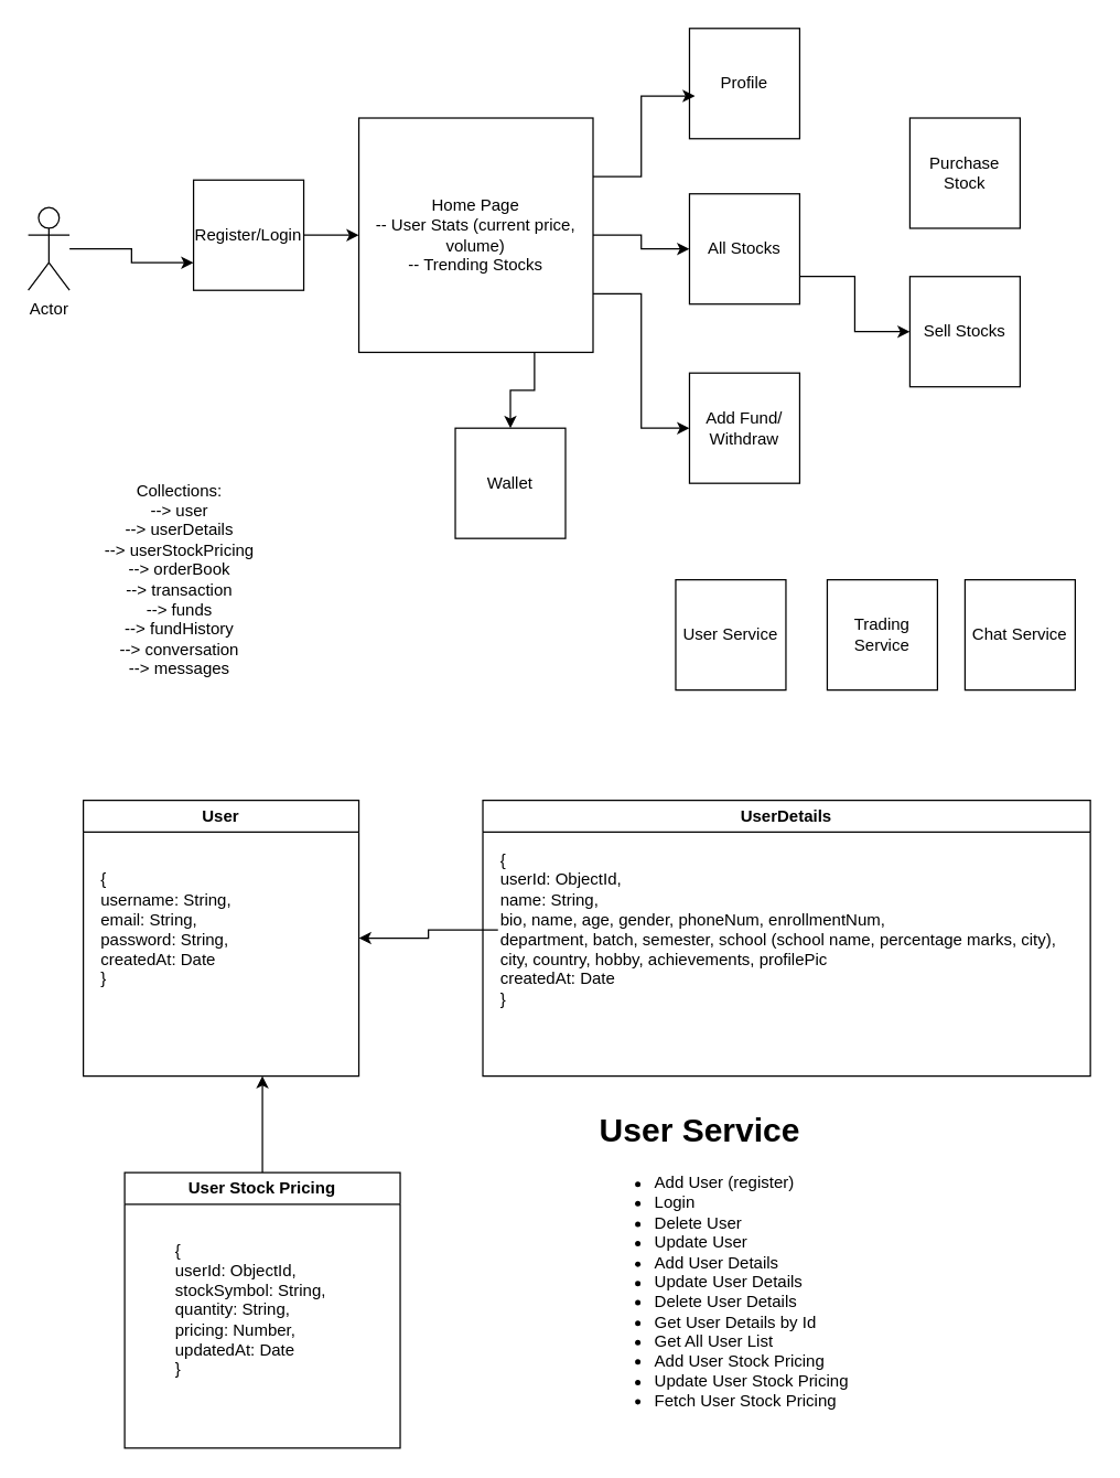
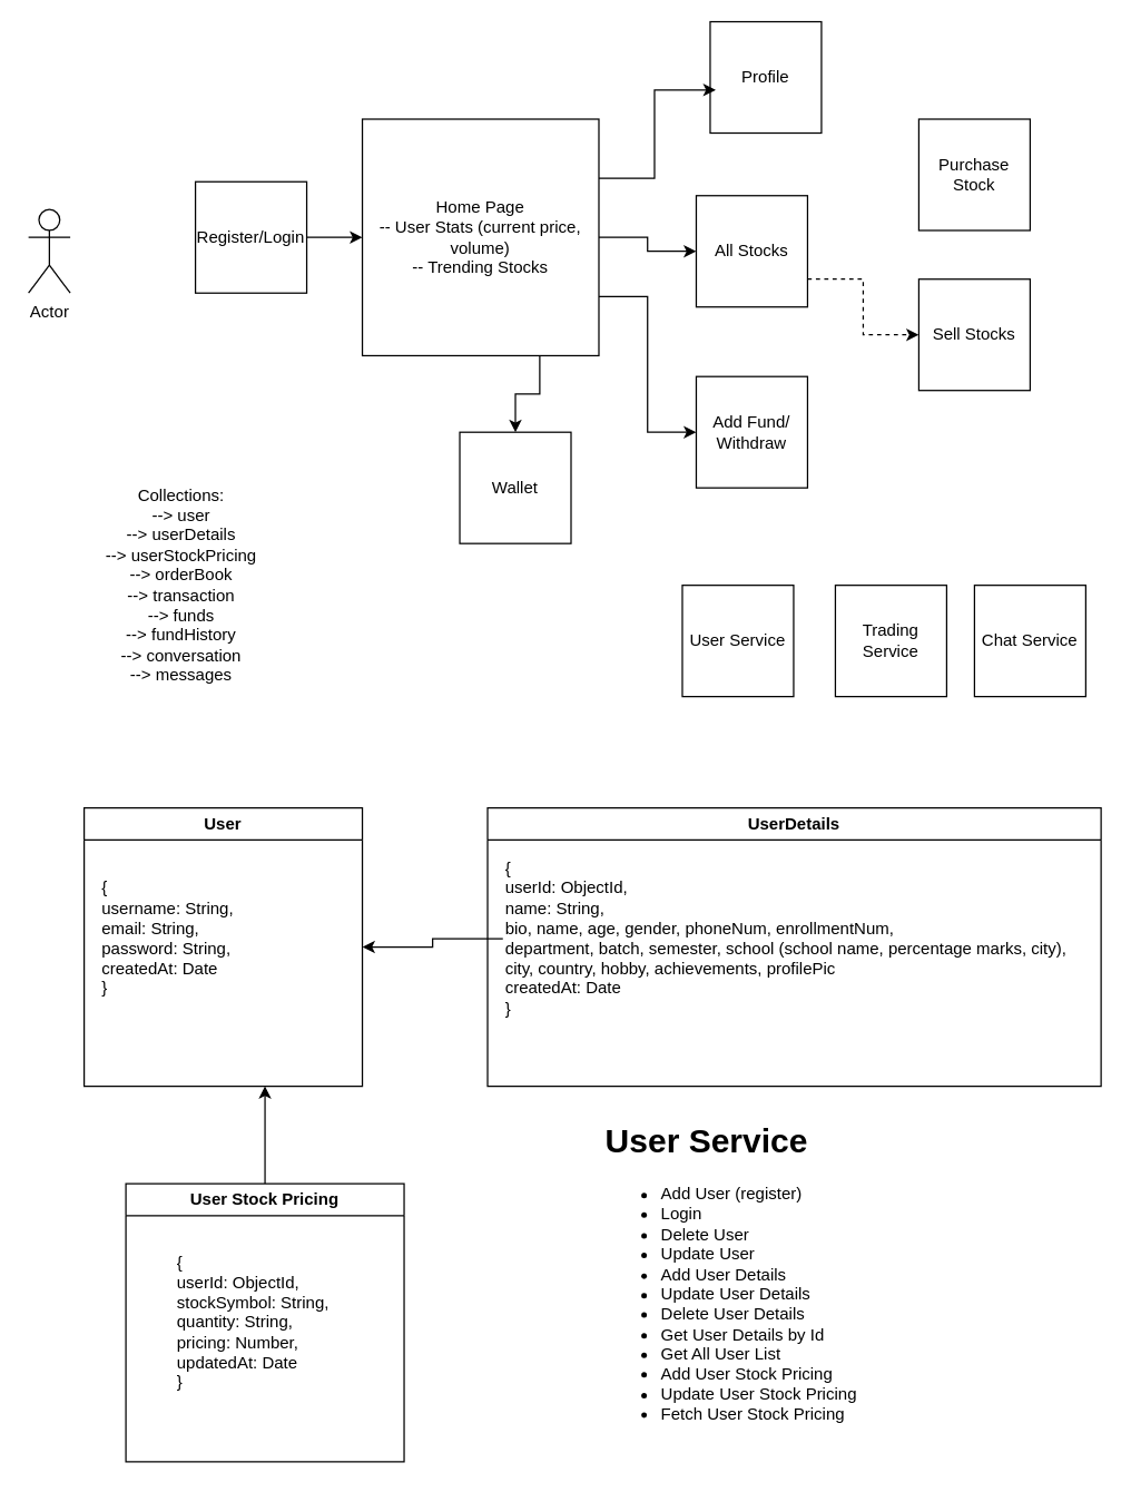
  <mxCell id="0" />
  <mxCell id="1" parent="0" />
  <mxCell id="2" value="Chat Service" style="whiteSpace=wrap;html=1;aspect=fixed;" vertex="1" parent="1"><mxGeometry x="700" y="420" width="80" height="80" as="geometry" /></mxCell>
  <mxCell id="3" value="User Service" style="whiteSpace=wrap;html=1;aspect=fixed;" vertex="1" parent="1"><mxGeometry x="490" y="420" width="80" height="80" as="geometry" /></mxCell>
  <mxCell id="4" value="Trading Service" style="whiteSpace=wrap;html=1;aspect=fixed;" vertex="1" parent="1"><mxGeometry x="600" y="420" width="80" height="80" as="geometry" /></mxCell>
- <mxCell id="5" style="edgeStyle=orthogonalEdgeStyle;rounded=0;orthogonalLoop=1;jettySize=auto;html=1;entryX=0;entryY=0.75;entryDx=0;entryDy=0;" edge="1" parent="1" source="6" target="8"><mxGeometry relative="1" as="geometry" /></mxCell>
  <mxCell id="6" value="Actor" style="shape=umlActor;verticalLabelPosition=bottom;verticalAlign=top;html=1;outlineConnect=0;" vertex="1" parent="1"><mxGeometry x="20" y="150" width="30" height="60" as="geometry" /></mxCell>
  <mxCell id="7" style="edgeStyle=orthogonalEdgeStyle;rounded=0;orthogonalLoop=1;jettySize=auto;html=1;entryX=0;entryY=0.5;entryDx=0;entryDy=0;" edge="1" parent="1" source="8" target="12"><mxGeometry relative="1" as="geometry" /></mxCell>
  <mxCell id="8" value="Register/Login" style="whiteSpace=wrap;html=1;aspect=fixed;" vertex="1" parent="1"><mxGeometry x="140" y="130" width="80" height="80" as="geometry" /></mxCell>
  <mxCell id="9" style="edgeStyle=orthogonalEdgeStyle;rounded=0;orthogonalLoop=1;jettySize=auto;html=1;entryX=0;entryY=0.5;entryDx=0;entryDy=0;" edge="1" parent="1" source="12" target="15"><mxGeometry relative="1" as="geometry" /></mxCell>
  <mxCell id="10" style="edgeStyle=orthogonalEdgeStyle;rounded=0;orthogonalLoop=1;jettySize=auto;html=1;exitX=1;exitY=0.75;exitDx=0;exitDy=0;entryX=0;entryY=0.5;entryDx=0;entryDy=0;" edge="1" parent="1" source="12" target="16"><mxGeometry relative="1" as="geometry" /></mxCell>
  <mxCell id="11" style="edgeStyle=orthogonalEdgeStyle;rounded=0;orthogonalLoop=1;jettySize=auto;html=1;exitX=0.75;exitY=1;exitDx=0;exitDy=0;" edge="1" parent="1" source="12" target="18"><mxGeometry relative="1" as="geometry" /></mxCell>
  <mxCell id="12" value="Home Page&lt;br&gt;-- User Stats (current price, volume)&lt;br&gt;-- Trending Stocks" style="whiteSpace=wrap;html=1;aspect=fixed;" vertex="1" parent="1"><mxGeometry x="260" y="85" width="170" height="170" as="geometry" /></mxCell>
- <mxCell id="13" value="Profile" style="whiteSpace=wrap;html=1;aspect=fixed;" vertex="1" parent="1"><mxGeometry x="500" y="20" width="80" height="80" as="geometry" /></mxCell>
- <mxCell id="14" style="edgeStyle=orthogonalEdgeStyle;rounded=0;orthogonalLoop=1;jettySize=auto;html=1;exitX=1;exitY=0.75;exitDx=0;exitDy=0;entryX=0;entryY=0.5;entryDx=0;entryDy=0;" edge="1" parent="1" source="15" target="19"><mxGeometry relative="1" as="geometry" /></mxCell>
+ <mxCell id="13" value="Profile" style="whiteSpace=wrap;html=1;aspect=fixed;" vertex="1" parent="1"><mxGeometry x="510" y="15" width="80" height="80" as="geometry" /></mxCell>
+ <mxCell id="14" style="edgeStyle=orthogonalEdgeStyle;rounded=0;orthogonalLoop=1;jettySize=auto;html=1;exitX=1;exitY=0.75;exitDx=0;exitDy=0;entryX=0;entryY=0.5;entryDx=0;entryDy=0;dashed=1;" edge="1" parent="1" source="15" target="19"><mxGeometry relative="1" as="geometry" /></mxCell>
  <mxCell id="15" value="All Stocks" style="whiteSpace=wrap;html=1;aspect=fixed;" vertex="1" parent="1"><mxGeometry x="500" y="140" width="80" height="80" as="geometry" /></mxCell>
  <mxCell id="16" value="Add Fund/&lt;br&gt;Withdraw" style="whiteSpace=wrap;html=1;aspect=fixed;" vertex="1" parent="1"><mxGeometry x="500" y="270" width="80" height="80" as="geometry" /></mxCell>
  <mxCell id="17" value="Purchase Stock" style="whiteSpace=wrap;html=1;aspect=fixed;" vertex="1" parent="1"><mxGeometry x="660" y="85" width="80" height="80" as="geometry" /></mxCell>
  <mxCell id="18" value="Wallet" style="whiteSpace=wrap;html=1;aspect=fixed;" vertex="1" parent="1"><mxGeometry x="330" y="310" width="80" height="80" as="geometry" /></mxCell>
  <mxCell id="19" value="Sell Stocks" style="whiteSpace=wrap;html=1;aspect=fixed;" vertex="1" parent="1"><mxGeometry x="660" y="200" width="80" height="80" as="geometry" /></mxCell>
  <mxCell id="20" style="edgeStyle=orthogonalEdgeStyle;rounded=0;orthogonalLoop=1;jettySize=auto;html=1;exitX=1;exitY=0.25;exitDx=0;exitDy=0;entryX=0.05;entryY=0.613;entryDx=0;entryDy=0;entryPerimeter=0;" edge="1" parent="1" source="12" target="13"><mxGeometry relative="1" as="geometry" /></mxCell>
  <mxCell id="21" value="Collections:&lt;br&gt;--&amp;gt; user&lt;br&gt;--&amp;gt; userDetails&lt;br&gt;--&amp;gt; userStockPricing&lt;br&gt;--&amp;gt; orderBook&lt;br&gt;--&amp;gt; transaction&lt;br&gt;--&amp;gt; funds&lt;br&gt;--&amp;gt; fundHistory&lt;br&gt;--&amp;gt; conversation&lt;br&gt;--&amp;gt; messages" style="text;html=1;strokeColor=none;fillColor=none;align=center;verticalAlign=middle;whiteSpace=wrap;rounded=0;" vertex="1" parent="1"><mxGeometry x="40" y="350" width="180" height="140" as="geometry" /></mxCell>
  <mxCell id="22" value="User" style="swimlane;whiteSpace=wrap;html=1;" vertex="1" parent="1"><mxGeometry x="60" y="580" width="200" height="200" as="geometry" /></mxCell>
  <mxCell id="23" value="&lt;div style=&quot;&quot;&gt;&lt;span style=&quot;background-color: initial;&quot;&gt;{&lt;/span&gt;&lt;/div&gt;&lt;div style=&quot;&quot;&gt;&lt;span style=&quot;background-color: initial;&quot;&gt;username: String,&lt;/span&gt;&lt;/div&gt;&lt;div style=&quot;&quot;&gt;&lt;span style=&quot;background-color: initial;&quot;&gt;email: String,&lt;/span&gt;&lt;/div&gt;&lt;div style=&quot;&quot;&gt;&lt;span style=&quot;background-color: initial;&quot;&gt;password: String,&lt;/span&gt;&lt;/div&gt;&lt;div style=&quot;&quot;&gt;&lt;span style=&quot;background-color: initial;&quot;&gt;createdAt: Date&lt;/span&gt;&lt;/div&gt;&lt;div style=&quot;&quot;&gt;&lt;span style=&quot;background-color: initial;&quot;&gt;}&lt;/span&gt;&lt;/div&gt;" style="text;html=1;align=left;verticalAlign=middle;resizable=0;points=[];autosize=1;strokeColor=none;fillColor=none;" vertex="1" parent="22"><mxGeometry x="11" y="44" width="120" height="100" as="geometry" /></mxCell>
  <mxCell id="24" value="UserDetails" style="swimlane;whiteSpace=wrap;html=1;" vertex="1" parent="1"><mxGeometry x="350" y="580" width="441" height="200" as="geometry" /></mxCell>
  <mxCell id="25" value="&lt;div style=&quot;&quot;&gt;&lt;span style=&quot;background-color: initial;&quot;&gt;{&lt;/span&gt;&lt;/div&gt;&lt;div style=&quot;&quot;&gt;&lt;span style=&quot;background-color: initial;&quot;&gt;userId: ObjectId,&lt;/span&gt;&lt;/div&gt;&lt;div style=&quot;&quot;&gt;&lt;span style=&quot;background-color: initial;&quot;&gt;name: String,&lt;/span&gt;&lt;/div&gt;&lt;div&gt;bio, name, age, gender, phoneNum, enrollmentNum,&amp;nbsp;&lt;/div&gt;&lt;div&gt;&lt;span style=&quot;background-color: initial;&quot;&gt;department, batch, semester, school (school name, percentage marks, city),&amp;nbsp;&lt;/span&gt;&lt;/div&gt;&lt;div style=&quot;&quot;&gt;city, country, hobby, achievements, profilePic&amp;nbsp;&lt;/div&gt;&lt;div style=&quot;&quot;&gt;createdAt: Date&lt;br&gt;&lt;/div&gt;&lt;div style=&quot;&quot;&gt;&lt;span style=&quot;background-color: initial;&quot;&gt;}&lt;/span&gt;&lt;br&gt;&lt;/div&gt;" style="text;html=1;align=left;verticalAlign=middle;resizable=0;points=[];autosize=1;strokeColor=none;fillColor=none;" vertex="1" parent="24"><mxGeometry x="11" y="29" width="430" height="130" as="geometry" /></mxCell>
  <mxCell id="26" style="edgeStyle=orthogonalEdgeStyle;rounded=0;orthogonalLoop=1;jettySize=auto;html=1;entryX=1;entryY=0.5;entryDx=0;entryDy=0;" edge="1" parent="1" source="25" target="22"><mxGeometry relative="1" as="geometry" /></mxCell>
  <mxCell id="27" style="edgeStyle=orthogonalEdgeStyle;rounded=0;orthogonalLoop=1;jettySize=auto;html=1;exitX=0.5;exitY=0;exitDx=0;exitDy=0;" edge="1" parent="1" source="28"><mxGeometry relative="1" as="geometry"><mxPoint x="190" y="780" as="targetPoint" /></mxGeometry></mxCell>
  <mxCell id="28" value="User Stock Pricing" style="swimlane;whiteSpace=wrap;html=1;" vertex="1" parent="1"><mxGeometry x="90" y="850" width="200" height="200" as="geometry" /></mxCell>
  <mxCell id="29" value="{&lt;br&gt;userId: ObjectId,&lt;br&gt;stockSymbol: String,&lt;br&gt;quantity: String,&lt;br&gt;pricing: Number,&lt;br&gt;updatedAt: Date&lt;br&gt;}" style="text;html=1;align=left;verticalAlign=middle;resizable=0;points=[];autosize=1;strokeColor=none;fillColor=none;" vertex="1" parent="28"><mxGeometry x="35" y="45" width="130" height="110" as="geometry" /></mxCell>
  <mxCell id="30" value="&lt;h1&gt;User Service&lt;/h1&gt;&lt;p&gt;&lt;/p&gt;&lt;ul&gt;&lt;li&gt;Add User (register)&lt;/li&gt;&lt;li&gt;Login&lt;/li&gt;&lt;li&gt;Delete User&lt;/li&gt;&lt;li&gt;Update User&lt;/li&gt;&lt;li&gt;Add User Details&lt;/li&gt;&lt;li&gt;Update User Details&lt;/li&gt;&lt;li&gt;Delete User Details&lt;/li&gt;&lt;li&gt;Get User Details by Id&lt;/li&gt;&lt;li&gt;Get All User List&lt;/li&gt;&lt;li&gt;Add User Stock Pricing&lt;/li&gt;&lt;li&gt;Update User Stock Pricing&lt;/li&gt;&lt;li&gt;Fetch User Stock Pricing&lt;/li&gt;&lt;/ul&gt;&lt;p&gt;&lt;/p&gt;&lt;p&gt;&lt;br&gt;&lt;/p&gt;" style="text;html=1;strokeColor=none;fillColor=none;spacing=5;spacingTop=-20;whiteSpace=wrap;overflow=hidden;rounded=0;" vertex="1" parent="1"><mxGeometry x="430" y="800" width="310" height="230" as="geometry" /></mxCell>
